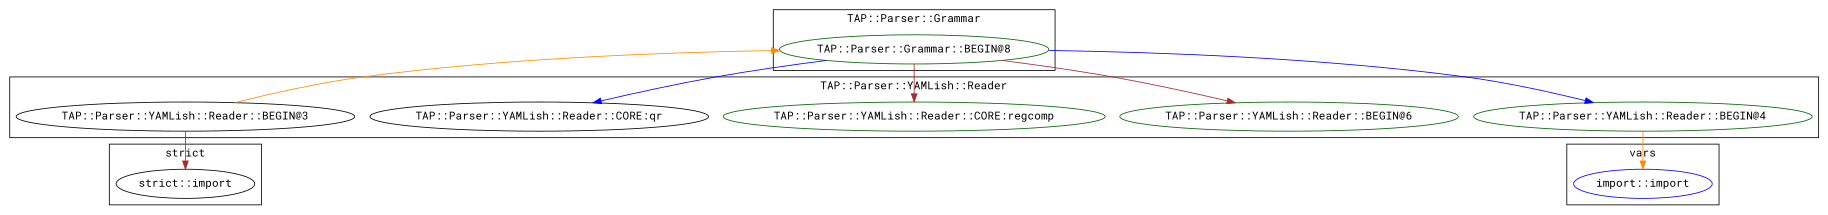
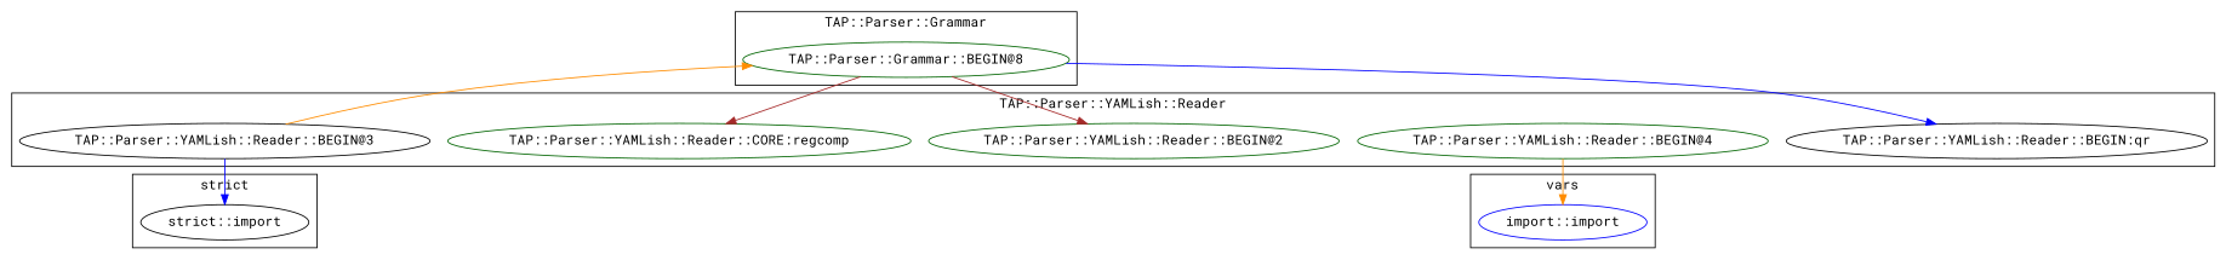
  digraph {
    fontname="Roboto Mono"
    node [color=darkgreen fontname="Roboto Mono"]
    edge [color=brown fontname="Roboto Mono"]
    "strict::import" [color=black]
    n2 [color=blue label="import::import"]
    "TAP::Parser::Grammar::BEGIN@8"
    "TAP::Parser::YAMLish::Reader::BEGIN@3" [color=black]
-   "TAP::Parser::YAMLish::Reader::BEGIN@6"
+   "TAP::Parser::YAMLish::Reader::BEGIN@6" [label="TAP::Parser::YAMLish::Reader::BEGIN@2"]
    "TAP::Parser::YAMLish::Reader::CORE:regcomp"
-   "TAP::Parser::YAMLish::Reader::CORE:qr" [color=black]
+   "TAP::Parser::YAMLish::Reader::CORE:qr" [color=black label="TAP::Parser::YAMLish::Reader::BEGIN:qr"]
    "TAP::Parser::YAMLish::Reader::BEGIN@4"
    subgraph cluster_1 {
      label="strict"
      "strict::import"
    }
    subgraph cluster_2 {
      label=vars
      n2
    }
    subgraph cluster_3 {
      label="TAP::Parser::Grammar"
      "TAP::Parser::Grammar::BEGIN@8"
    }
    subgraph cluster_4 {
      label="TAP::Parser::YAMLish::Reader"
      "TAP::Parser::YAMLish::Reader::BEGIN@3"
      "TAP::Parser::YAMLish::Reader::BEGIN@6"
      "TAP::Parser::YAMLish::Reader::CORE:regcomp"
      "TAP::Parser::YAMLish::Reader::CORE:qr"
      "TAP::Parser::YAMLish::Reader::BEGIN@4"
    }
    "TAP::Parser::Grammar::BEGIN@8" -> "TAP::Parser::YAMLish::Reader::BEGIN@6"
    "TAP::Parser::Grammar::BEGIN@8" -> "TAP::Parser::YAMLish::Reader::CORE:regcomp"
    "TAP::Parser::Grammar::BEGIN@8" -> "TAP::Parser::YAMLish::Reader::CORE:qr" [color=blue]
-   "TAP::Parser::Grammar::BEGIN@8" -> "TAP::Parser::YAMLish::Reader::BEGIN@4" [color=blue]
-   "TAP::Parser::YAMLish::Reader::BEGIN@3" -> "strict::import"
+   "TAP::Parser::YAMLish::Reader::BEGIN@3" -> "strict::import" [color=blue]
    "TAP::Parser::YAMLish::Reader::BEGIN@3" -> "TAP::Parser::Grammar::BEGIN@8" [color=darkorange]
    "TAP::Parser::YAMLish::Reader::BEGIN@4" -> n2 [color=darkorange]
  }
